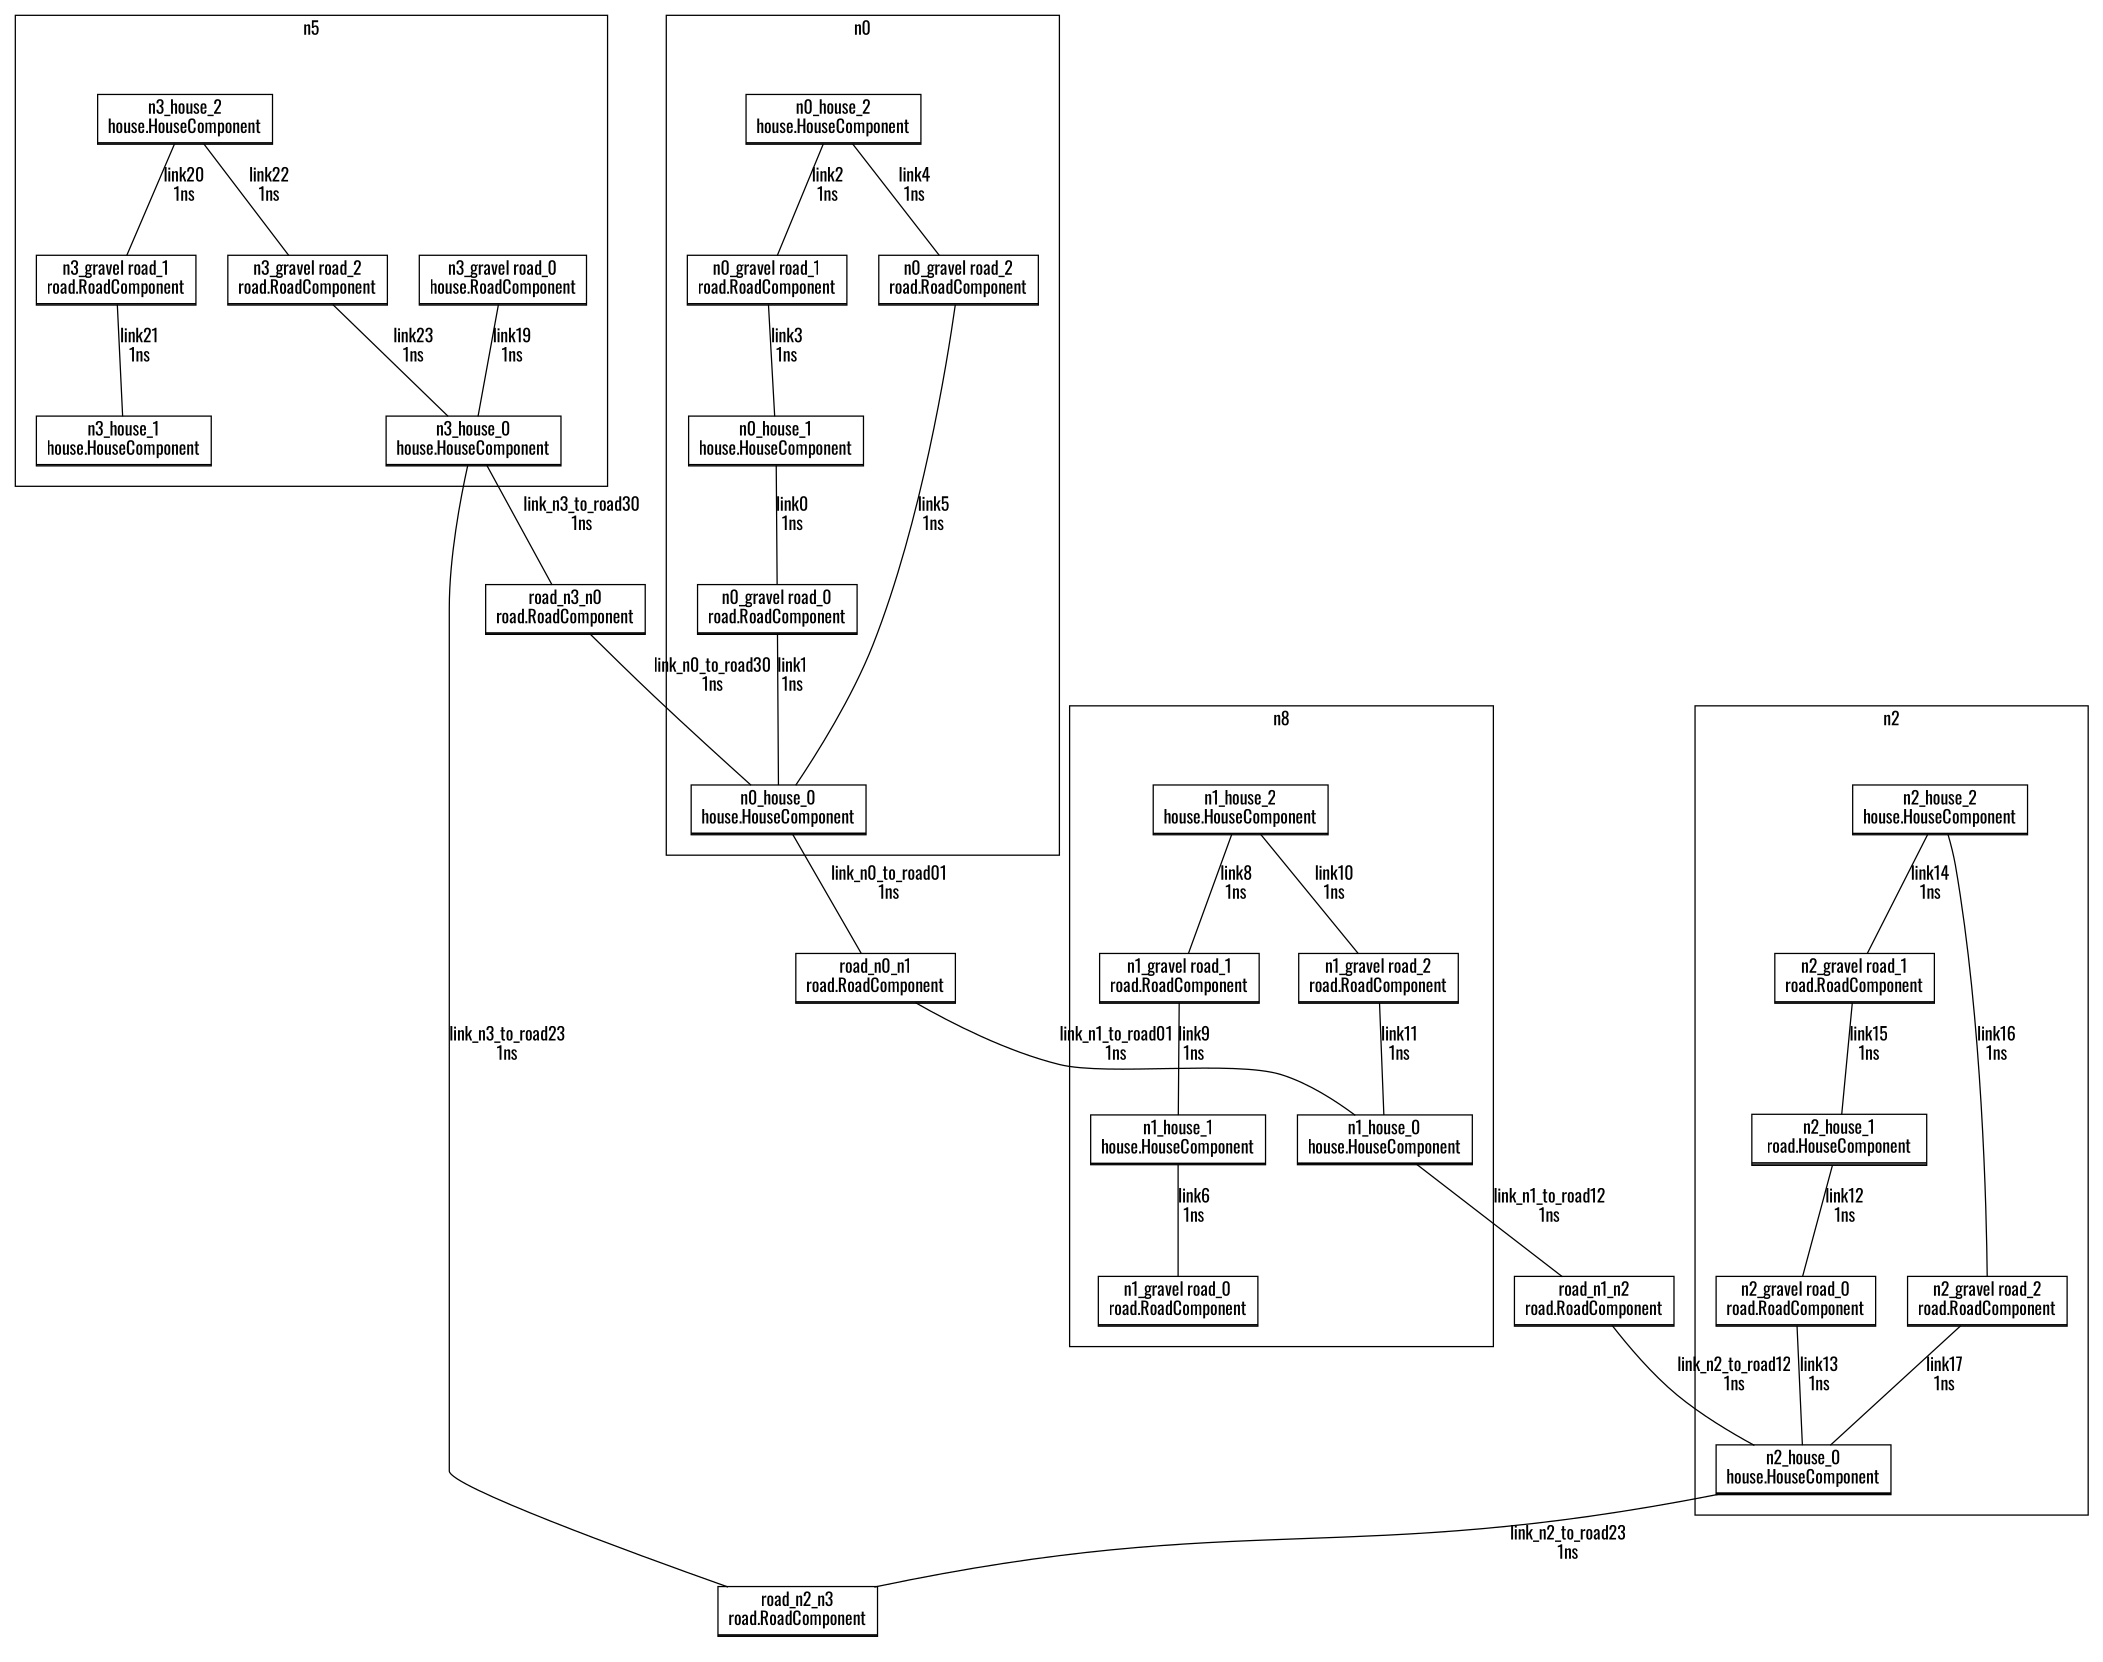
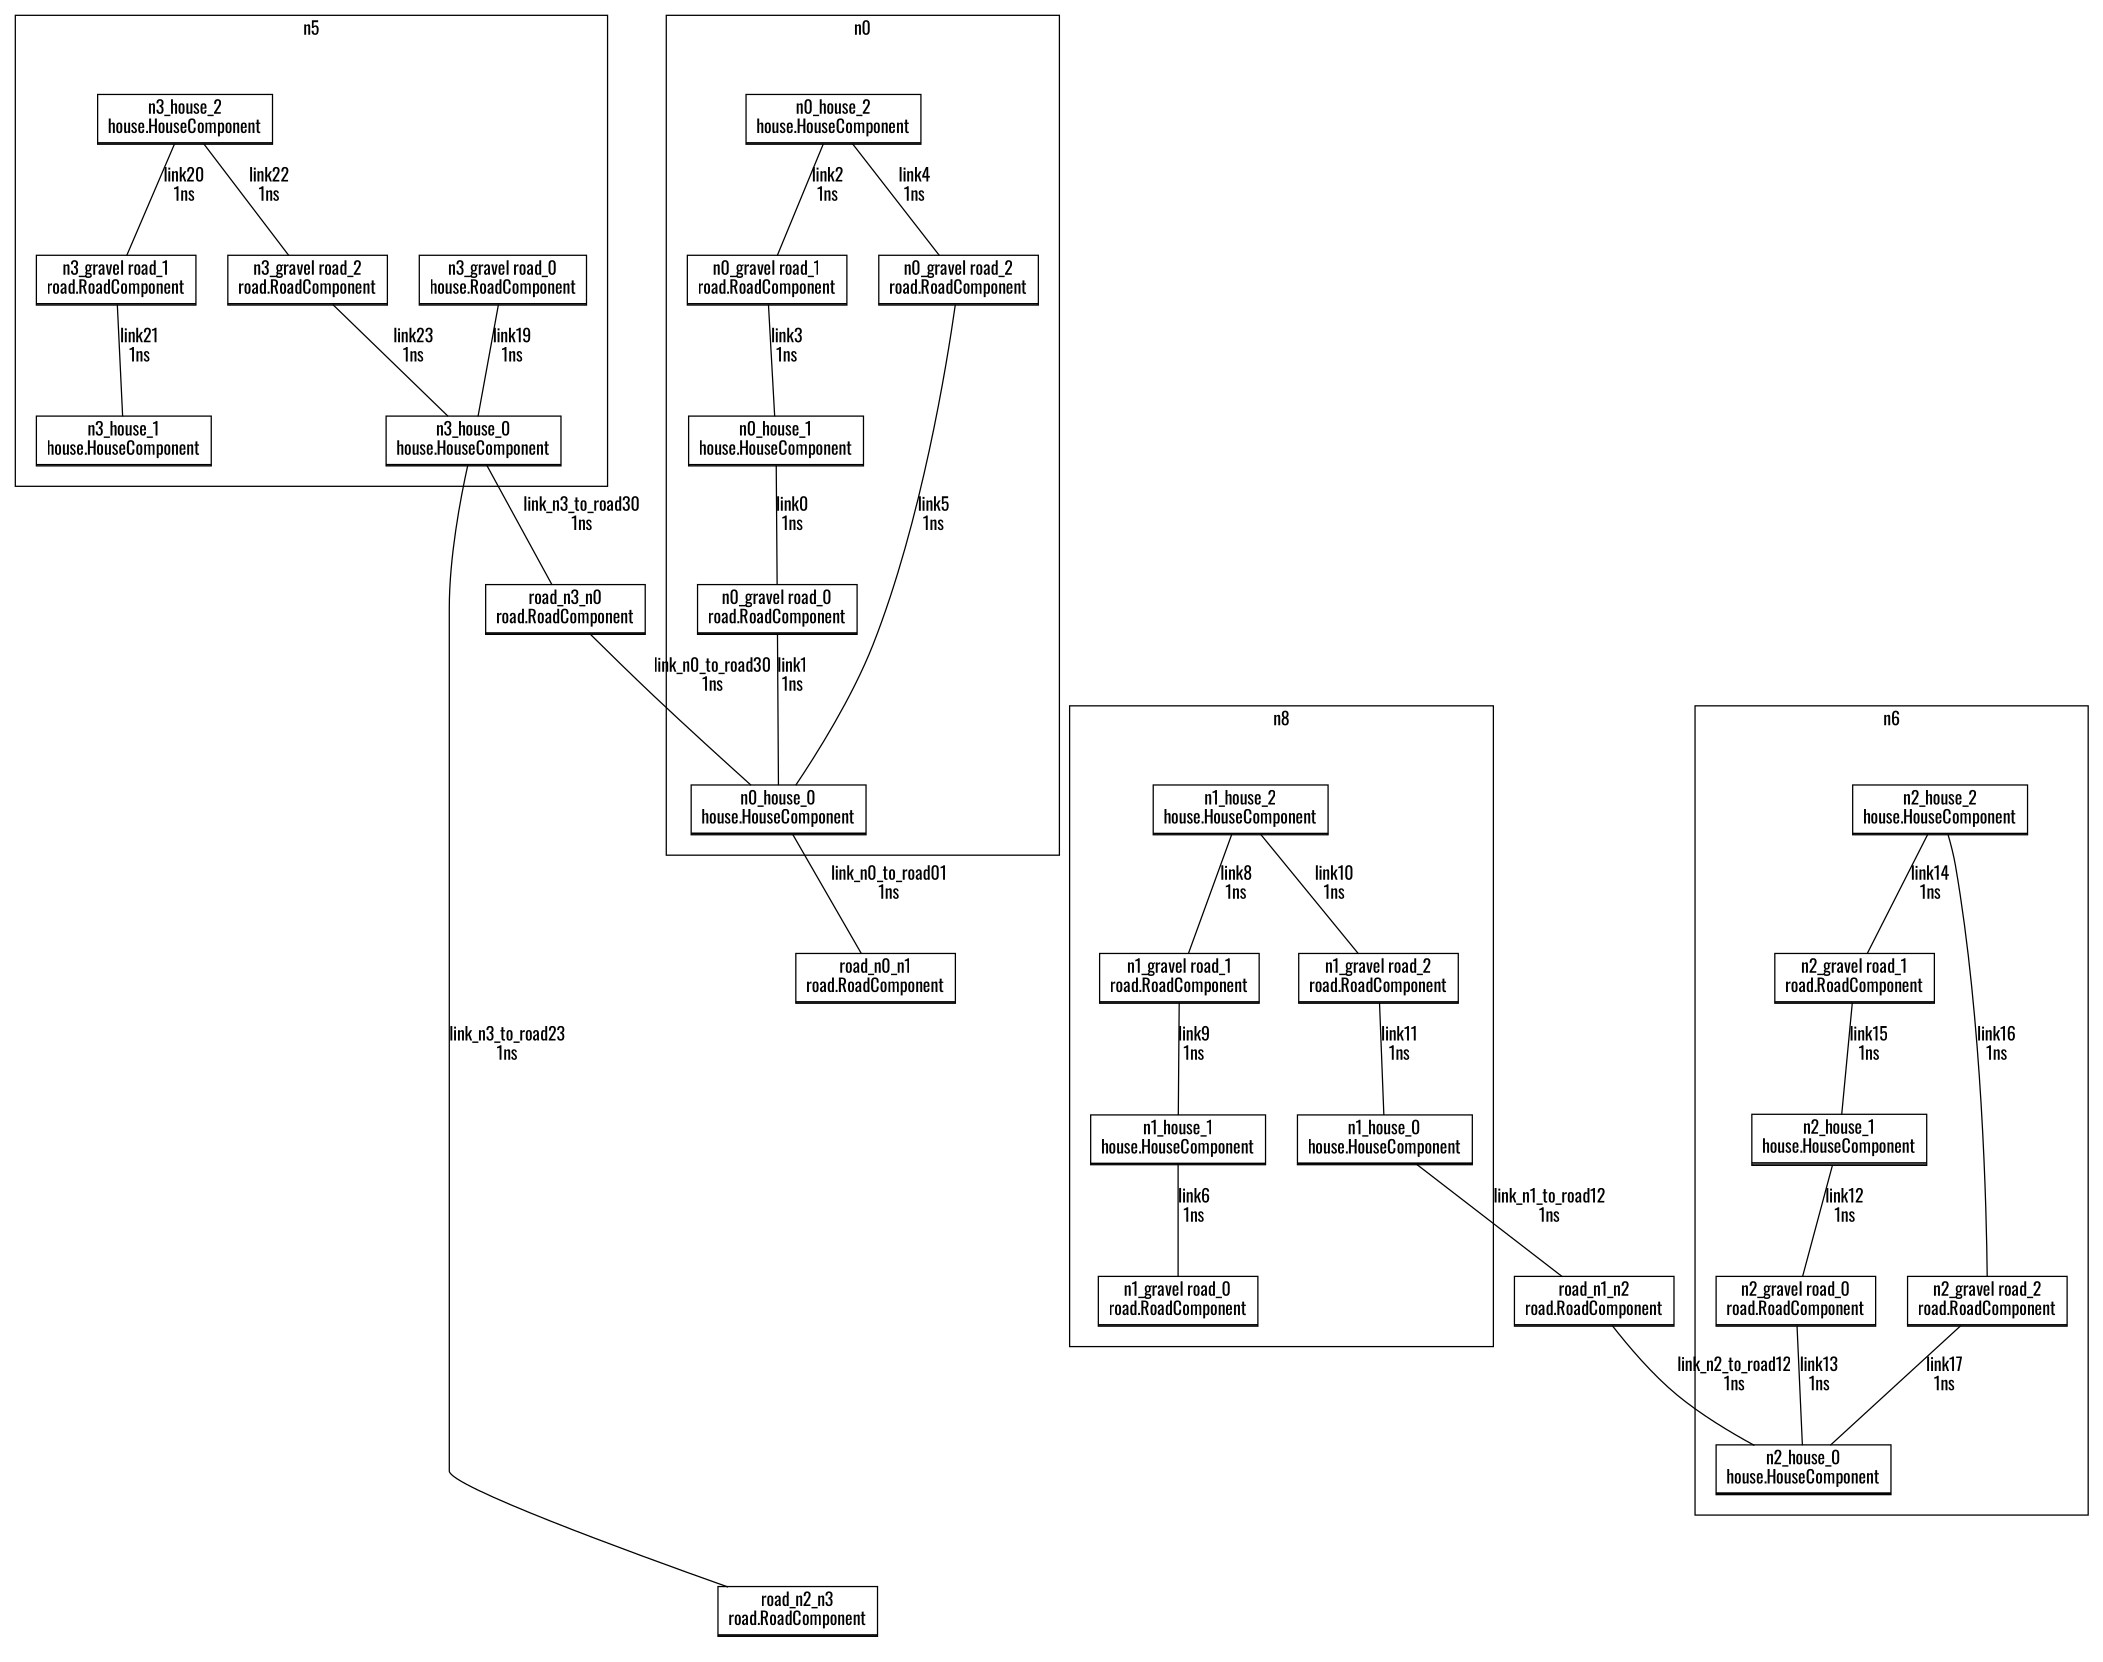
  graph {
    fontname=Oswald
    splines=spline
    node [fontname=Oswald shape=record]
    edge [fontname=Oswald headport=port_a tailport=port_b]
    n1 [label="{<main> n0_house_0\nhouse.HouseComponent |\n    <port_b> Port: port_b |\n    <port_a> Port: port_a |\n    <port_c> Port: port_c |\n    <port_d> Port: port_d}"]
    n2 [label="{<main> n0_house_1\nhouse.HouseComponent |\n    <port_a> Port: port_a |\n    <port_b> Port: port_b}"]
    n3 [label="{<main> n0_gravel road_0\nroad.RoadComponent |\n    <port_a> Port: port_a |\n    <port_b> Port: port_b}"]
    n4 [label="{<main> n0_house_2\nhouse.HouseComponent |\n    <port_a> Port: port_a |\n    <port_b> Port: port_b}"]
    n5 [label="{<main> n0_gravel road_1\nroad.RoadComponent |\n    <port_a> Port: port_a |\n    <port_b> Port: port_b}"]
    n6 [label="{<main> n0_gravel road_2\nroad.RoadComponent |\n    <port_a> Port: port_a |\n    <port_b> Port: port_b}"]
    n7 [label="{<main> n1_house_0\nhouse.HouseComponent |\n    <port_b> Port: port_b |\n    <port_a> Port: port_a |\n    <port_d> Port: port_d |\n    <port_c> Port: port_c}"]
    n8 [label="{<main> n1_house_1\nhouse.HouseComponent |\n    <port_a> Port: port_a |\n    <port_b> Port: port_b}"]
    n9 [label="{<main> n1_gravel road_0\nroad.RoadComponent |\n    <port_a> Port: port_a |\n    <port_b> Port: port_b}"]
    n10 [label="{<main> n1_house_2\nhouse.HouseComponent |\n    <port_a> Port: port_a |\n    <port_b> Port: port_b}"]
    n11 [label="{<main> n1_gravel road_1\nroad.RoadComponent |\n    <port_a> Port: port_a |\n    <port_b> Port: port_b}"]
    n12 [label="{<main> n1_gravel road_2\nroad.RoadComponent |\n    <port_a> Port: port_a |\n    <port_b> Port: port_b}"]
    n13 [label="{<main> n2_house_2\nhouse.HouseComponent |\n    <port_a> Port: port_a |\n    <port_b> Port: port_b}"]
    n14 [label="{<main> n2_house_0\nhouse.HouseComponent |\n    <port_b> Port: port_b |\n    <port_a> Port: port_a |\n    <port_d> Port: port_d |\n    <port_c> Port: port_c}"]
-   n15 [label="{<main> n2_house_1\nroad.HouseComponent |\n    <port_a> Port: port_a |\n    <port_b> Port: port_b}"]
+   n15 [label="{<main> n2_house_1\nhouse.HouseComponent |\n    <port_a> Port: port_a |\n    <port_b> Port: port_b}"]
    n16 [label="{<main> n2_gravel road_0\nroad.RoadComponent |\n    <port_a> Port: port_a |\n    <port_b> Port: port_b}"]
    n17 [label="{<main> n2_gravel road_1\nroad.RoadComponent |\n    <port_a> Port: port_a |\n    <port_b> Port: port_b}"]
    n18 [label="{<main> n2_gravel road_2\nroad.RoadComponent |\n    <port_a> Port: port_a |\n    <port_b> Port: port_b}"]
    n19 [label="{<main> n3_house_0\nhouse.HouseComponent |\n    <port_b> Port: port_b |\n    <port_a> Port: port_a |\n    <port_d> Port: port_d |\n    <port_c> Port: port_c}"]
    n20 [label="{<main> n3_house_1\nhouse.HouseComponent |\n    <port_a> Port: port_a |\n    <port_b> Port: port_b}"]
    n21 [label="{<main> n3_gravel road_0\nhouse.RoadComponent |\n    <port_a> Port: port_a |\n    <port_b> Port: port_b}"]
    n22 [label="{<main> n3_house_2\nhouse.HouseComponent |\n    <port_a> Port: port_a |\n    <port_b> Port: port_b}"]
    n23 [label="{<main> n3_gravel road_1\nroad.RoadComponent |\n    <port_a> Port: port_a |\n    <port_b> Port: port_b}"]
    n24 [label="{<main> n3_gravel road_2\nroad.RoadComponent |\n    <port_a> Port: port_a |\n    <port_b> Port: port_b}"]
    n25 [label="{<main> road_n0_n1\nroad.RoadComponent |\n<port_a> Port: port_a |\n<port_b> Port: port_b}"]
    n26 [label="{<main> road_n1_n2\nroad.RoadComponent |\n<port_a> Port: port_a |\n<port_b> Port: port_b}"]
    n27 [label="{<main> road_n2_n3\nroad.RoadComponent |\n<port_a> Port: port_a |\n<port_b> Port: port_b}"]
    n28 [label="{<main> road_n3_n0\nroad.RoadComponent |\n<port_a> Port: port_a |\n<port_b> Port: port_b}"]
    subgraph cluster_1 {
      label=n0
      subgraph cluster_2 {
        label=n0
        style=invis
        n1
      }
      subgraph cluster_3 {
        label=n0
        style=invis
        n2
      }
      subgraph cluster_4 {
        label=n0
        style=invis
        n3
      }
      subgraph cluster_5 {
        label=n0
        style=invis
        n4
      }
      subgraph cluster_6 {
        label=n0
        style=invis
        n5
      }
      subgraph cluster_7 {
        label=n0
        style=invis
        n6
      }
    }
    subgraph cluster_8 {
      label=n8
      subgraph cluster_9 {
        label=n1
        style=invis
        n7
      }
      subgraph cluster_10 {
        label=n1
        style=invis
        n8
      }
      subgraph cluster_11 {
        label=n1
        style=invis
        n9
      }
      subgraph cluster_12 {
        label=n1
        style=invis
        n10
      }
      subgraph cluster_13 {
        label=n1
        style=invis
        n11
      }
      subgraph cluster_14 {
        label=n1
        style=invis
        n12
      }
    }
    subgraph cluster_15 {
-     label=n2
+     label=n6
      subgraph cluster_16 {
        label=n2
        style=invis
        n13
      }
      subgraph cluster_17 {
        label=n2
        style=invis
        n14
      }
      subgraph cluster_18 {
        label=n2
        style=invis
        n15
      }
      subgraph cluster_19 {
        label=n2
        style=invis
        n16
      }
      subgraph cluster_20 {
        label=n2
        style=invis
        n17
      }
      subgraph cluster_21 {
        label=n2
        style=invis
        n18
      }
    }
    subgraph cluster_22 {
      label=n5
      subgraph cluster_23 {
        label=n3
        style=invis
        n19
      }
      subgraph cluster_24 {
        label=n3
        style=invis
        n20
      }
      subgraph cluster_25 {
        label=n3
        style=invis
        n21
      }
      subgraph cluster_26 {
        label=n3
        style=invis
        n22
      }
      subgraph cluster_27 {
        label=n3
        style=invis
        n23
      }
      subgraph cluster_28 {
        label=n3
        style=invis
        n24
      }
    }
    subgraph cluster_29 {
      style=invis
      n25
    }
    subgraph cluster_30 {
      style=invis
      n26
    }
    subgraph cluster_31 {
      style=invis
      n27
    }
    subgraph cluster_32 {
      style=invis
      n28
    }
    n1 -- n25 [label="link_n0_to_road01\n1ns" tailport=port_c]
    n2 -- n3 [label="link0\n1ns" tailport=port_a]
    n3 -- n1 [headport=port_b label="link1\n1ns"]
    n4 -- n5 [label="link2\n1ns" tailport=port_a]
    n4 -- n6 [label="link4\n1ns"]
    n5 -- n2 [headport=port_b label="link3\n1ns"]
    n6 -- n1 [label="link5\n1ns"]
    n7 -- n26 [label="link_n1_to_road12\n1ns" tailport=port_c]
    n8 -- n9 [label="link6\n1ns" tailport=port_a]
    n10 -- n11 [label="link8\n1ns" tailport=port_a]
    n10 -- n12 [label="link10\n1ns"]
    n11 -- n8 [headport=port_b label="link9\n1ns"]
    n12 -- n7 [label="link11\n1ns"]
    n13 -- n17 [label="link14\n1ns" tailport=port_a]
    n13 -- n18 [label="link16\n1ns"]
-   n14 -- n27 [label="link_n2_to_road23\n1ns" tailport=port_c]
    n15 -- n16 [label="link12\n1ns" tailport=port_a]
    n16 -- n14 [headport=port_b label="link13\n1ns"]
    n17 -- n15 [headport=port_b label="link15\n1ns"]
    n18 -- n14 [label="link17\n1ns"]
    n19 -- n28 [label="link_n3_to_road30\n1ns" tailport=port_c]
    n21 -- n19 [headport=port_b label="link19\n1ns"]
    n22 -- n23 [label="link20\n1ns" tailport=port_a]
    n22 -- n24 [label="link22\n1ns"]
    n23 -- n20 [headport=port_b label="link21\n1ns"]
    n24 -- n19 [label="link23\n1ns"]
-   n25 -- n7 [headport=port_d label="link_n1_to_road01\n1ns"]
    n26 -- n14 [headport=port_d label="link_n2_to_road12\n1ns"]
    n27 -- n19 [headport=port_d label="link_n3_to_road23\n1ns"]
    n28 -- n1 [headport=port_d label="link_n0_to_road30\n1ns"]
  }
